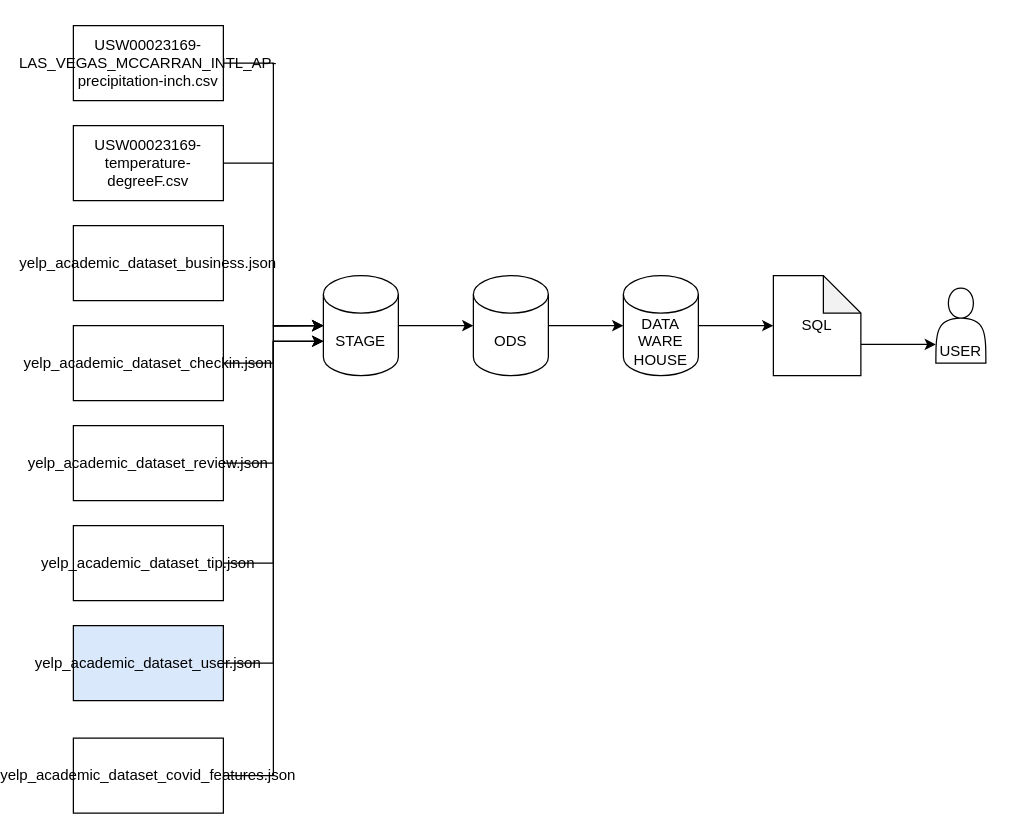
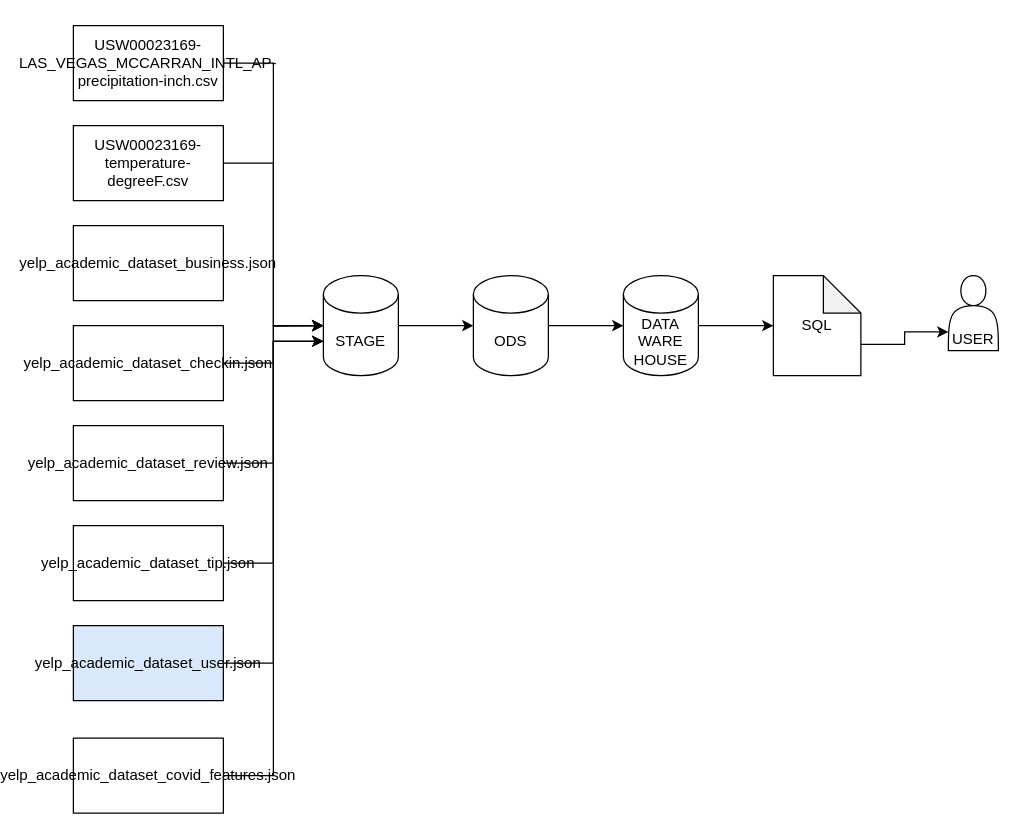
  <mxCell id="0" />
  <mxCell id="1" parent="0" />
  <mxCell id="2" style="edgeStyle=orthogonalEdgeStyle;rounded=0;orthogonalLoop=1;jettySize=auto;html=1;exitX=1;exitY=0.5;exitDx=0;exitDy=0;entryX=0;entryY=0.5;entryDx=0;entryDy=0;entryPerimeter=0;" edge="1" parent="1" source="3" target="18"><mxGeometry relative="1" as="geometry" /></mxCell>
  <mxCell id="3" value="USW00023169-LAS_VEGAS_MCCARRAN_INTL_AP-precipitation-inch.csv" style="rounded=0;html=1;whiteSpace=wrap;" vertex="1" parent="1"><mxGeometry x="20" y="20" width="120" height="60" as="geometry" /></mxCell>
  <mxCell id="4" style="edgeStyle=orthogonalEdgeStyle;rounded=0;orthogonalLoop=1;jettySize=auto;html=1;exitX=1;exitY=0.5;exitDx=0;exitDy=0;entryX=0;entryY=0.5;entryDx=0;entryDy=0;entryPerimeter=0;" edge="1" parent="1" source="5" target="18"><mxGeometry relative="1" as="geometry" /></mxCell>
  <mxCell id="5" value="USW00023169-temperature-degreeF.csv" style="rounded=0;html=1;whiteSpace=wrap;" vertex="1" parent="1"><mxGeometry x="20" y="100" width="120" height="60" as="geometry" /></mxCell>
  <mxCell id="6" value="yelp_academic_dataset_business.json" style="rounded=0;html=1;whiteSpace=wrap;" vertex="1" parent="1"><mxGeometry x="20" y="180" width="120" height="60" as="geometry" /></mxCell>
  <mxCell id="7" style="edgeStyle=orthogonalEdgeStyle;rounded=0;orthogonalLoop=1;jettySize=auto;html=1;exitX=1;exitY=0.5;exitDx=0;exitDy=0;" edge="1" parent="1" source="8"><mxGeometry relative="1" as="geometry"><mxPoint x="220" y="260" as="targetPoint" /></mxGeometry></mxCell>
  <mxCell id="8" value="yelp_academic_dataset_checkin.json" style="rounded=0;html=1;whiteSpace=wrap;" vertex="1" parent="1"><mxGeometry x="20" y="260" width="120" height="60" as="geometry" /></mxCell>
  <mxCell id="9" style="edgeStyle=orthogonalEdgeStyle;rounded=0;orthogonalLoop=1;jettySize=auto;html=1;exitX=1;exitY=0.5;exitDx=0;exitDy=0;entryX=0;entryY=0.5;entryDx=0;entryDy=0;entryPerimeter=0;" edge="1" parent="1" source="10" target="18"><mxGeometry relative="1" as="geometry" /></mxCell>
  <mxCell id="10" value="yelp_academic_dataset_review.json" style="rounded=0;html=1;whiteSpace=wrap;" vertex="1" parent="1"><mxGeometry x="20" y="340" width="120" height="60" as="geometry" /></mxCell>
  <mxCell id="11" style="edgeStyle=orthogonalEdgeStyle;rounded=0;orthogonalLoop=1;jettySize=auto;html=1;exitX=1;exitY=0.5;exitDx=0;exitDy=0;entryX=0;entryY=0;entryDx=0;entryDy=52.5;entryPerimeter=0;" edge="1" parent="1" source="12" target="18"><mxGeometry relative="1" as="geometry" /></mxCell>
  <mxCell id="12" value="yelp_academic_dataset_tip.json" style="rounded=0;html=1;whiteSpace=wrap;" vertex="1" parent="1"><mxGeometry x="20" y="420" width="120" height="60" as="geometry" /></mxCell>
  <mxCell id="13" style="edgeStyle=orthogonalEdgeStyle;rounded=0;orthogonalLoop=1;jettySize=auto;html=1;exitX=1;exitY=0.5;exitDx=0;exitDy=0;entryX=0;entryY=0;entryDx=0;entryDy=52.5;entryPerimeter=0;" edge="1" parent="1" source="14" target="18"><mxGeometry relative="1" as="geometry" /></mxCell>
  <mxCell id="14" value="yelp_academic_dataset_covid_features.json" style="rounded=0;html=1;whiteSpace=wrap;" vertex="1" parent="1"><mxGeometry x="20" y="590" width="120" height="60" as="geometry" /></mxCell>
  <mxCell id="15" style="edgeStyle=orthogonalEdgeStyle;rounded=0;orthogonalLoop=1;jettySize=auto;html=1;exitX=1;exitY=0.5;exitDx=0;exitDy=0;entryX=0;entryY=0;entryDx=0;entryDy=52.5;entryPerimeter=0;" edge="1" parent="1" source="16" target="18"><mxGeometry relative="1" as="geometry" /></mxCell>
  <mxCell id="16" value="yelp_academic_dataset_user.json" style="rounded=0;html=1;whiteSpace=wrap;fillColor=#dae8fc;" vertex="1" parent="1"><mxGeometry x="20" y="500" width="120" height="60" as="geometry" /></mxCell>
  <mxCell id="17" style="edgeStyle=orthogonalEdgeStyle;rounded=0;orthogonalLoop=1;jettySize=auto;html=1;exitX=1;exitY=0.5;exitDx=0;exitDy=0;exitPerimeter=0;entryX=0;entryY=0.5;entryDx=0;entryDy=0;entryPerimeter=0;" edge="1" parent="1" source="18" target="20"><mxGeometry relative="1" as="geometry" /></mxCell>
  <mxCell id="18" value="STAGE" style="shape=cylinder3;whiteSpace=wrap;html=1;boundedLbl=1;backgroundOutline=1;size=15;" vertex="1" parent="1"><mxGeometry x="220" y="220" width="60" height="80" as="geometry" /></mxCell>
  <mxCell id="19" style="edgeStyle=orthogonalEdgeStyle;rounded=0;orthogonalLoop=1;jettySize=auto;html=1;exitX=1;exitY=0.5;exitDx=0;exitDy=0;exitPerimeter=0;entryX=0;entryY=0.5;entryDx=0;entryDy=0;entryPerimeter=0;" edge="1" parent="1" source="20" target="22"><mxGeometry relative="1" as="geometry" /></mxCell>
  <mxCell id="20" value="ODS" style="shape=cylinder3;whiteSpace=wrap;html=1;boundedLbl=1;backgroundOutline=1;size=15;" vertex="1" parent="1"><mxGeometry x="340" y="220" width="60" height="80" as="geometry" /></mxCell>
  <mxCell id="21" style="edgeStyle=orthogonalEdgeStyle;rounded=0;orthogonalLoop=1;jettySize=auto;html=1;exitX=1;exitY=0.5;exitDx=0;exitDy=0;exitPerimeter=0;entryX=0;entryY=0.5;entryDx=0;entryDy=0;entryPerimeter=0;" edge="1" parent="1" source="22" target="24"><mxGeometry relative="1" as="geometry" /></mxCell>
  <mxCell id="22" value="DATA&lt;br&gt;WARE&lt;br&gt;HOUSE" style="shape=cylinder3;whiteSpace=wrap;html=1;boundedLbl=1;backgroundOutline=1;size=15;" vertex="1" parent="1"><mxGeometry x="460" y="220" width="60" height="80" as="geometry" /></mxCell>
  <mxCell id="23" style="edgeStyle=orthogonalEdgeStyle;rounded=0;orthogonalLoop=1;jettySize=auto;html=1;exitX=0;exitY=0;exitDx=70;exitDy=55;exitPerimeter=0;entryX=0;entryY=0.75;entryDx=0;entryDy=0;" edge="1" parent="1" source="24" target="25"><mxGeometry relative="1" as="geometry" /></mxCell>
  <mxCell id="24" value="SQL" style="shape=note;whiteSpace=wrap;html=1;backgroundOutline=1;darkOpacity=0.05;" vertex="1" parent="1"><mxGeometry x="580" y="220" width="70" height="80" as="geometry" /></mxCell>
- <mxCell id="25" value="USER" style="shape=actor;whiteSpace=wrap;html=1;verticalAlign=bottom;" vertex="1" parent="1"><mxGeometry x="710" y="230" width="40" height="60" as="geometry" /></mxCell>
+ <mxCell id="25" value="USER" style="shape=actor;whiteSpace=wrap;html=1;verticalAlign=bottom;" vertex="1" parent="1"><mxGeometry x="720" y="220" width="40" height="60" as="geometry" /></mxCell>
